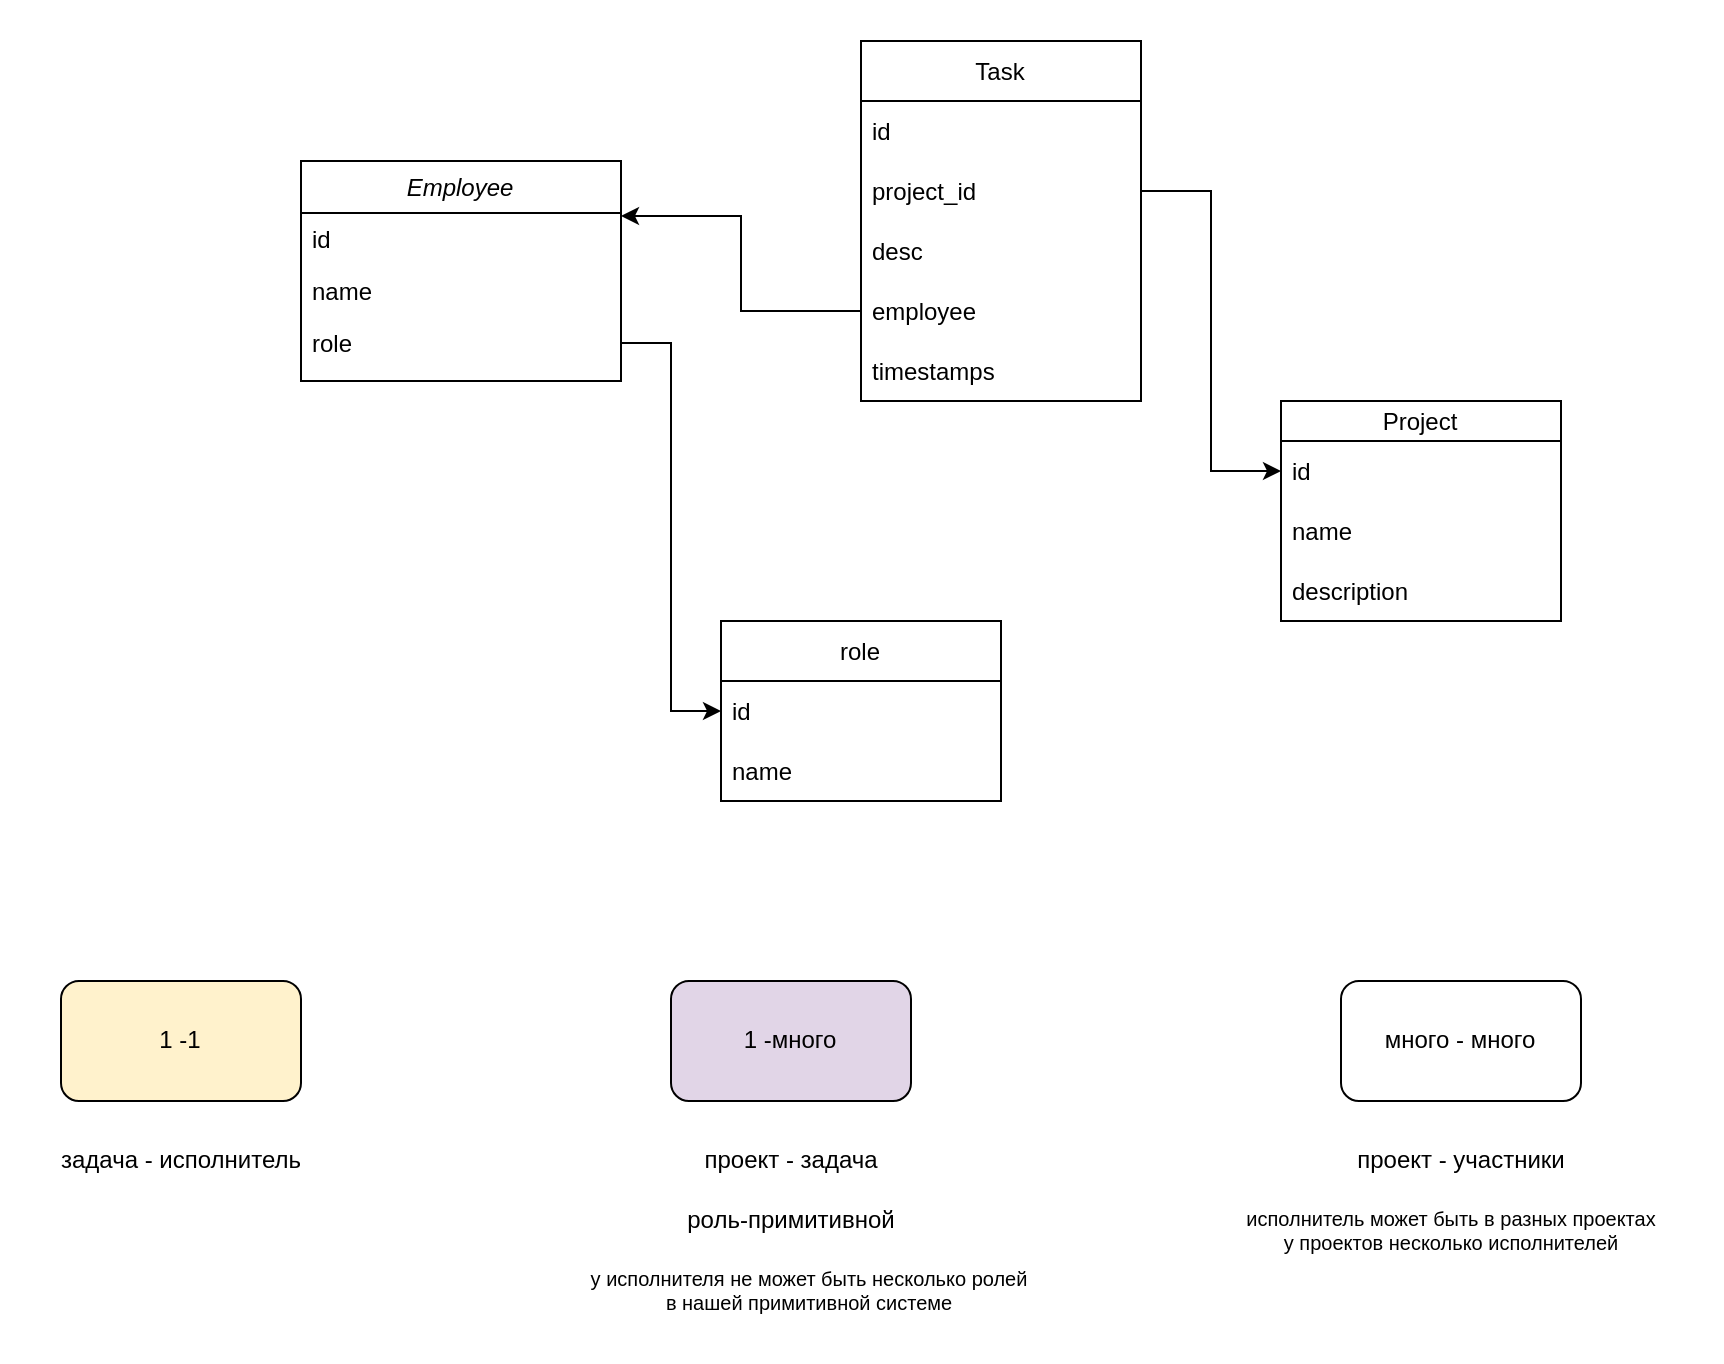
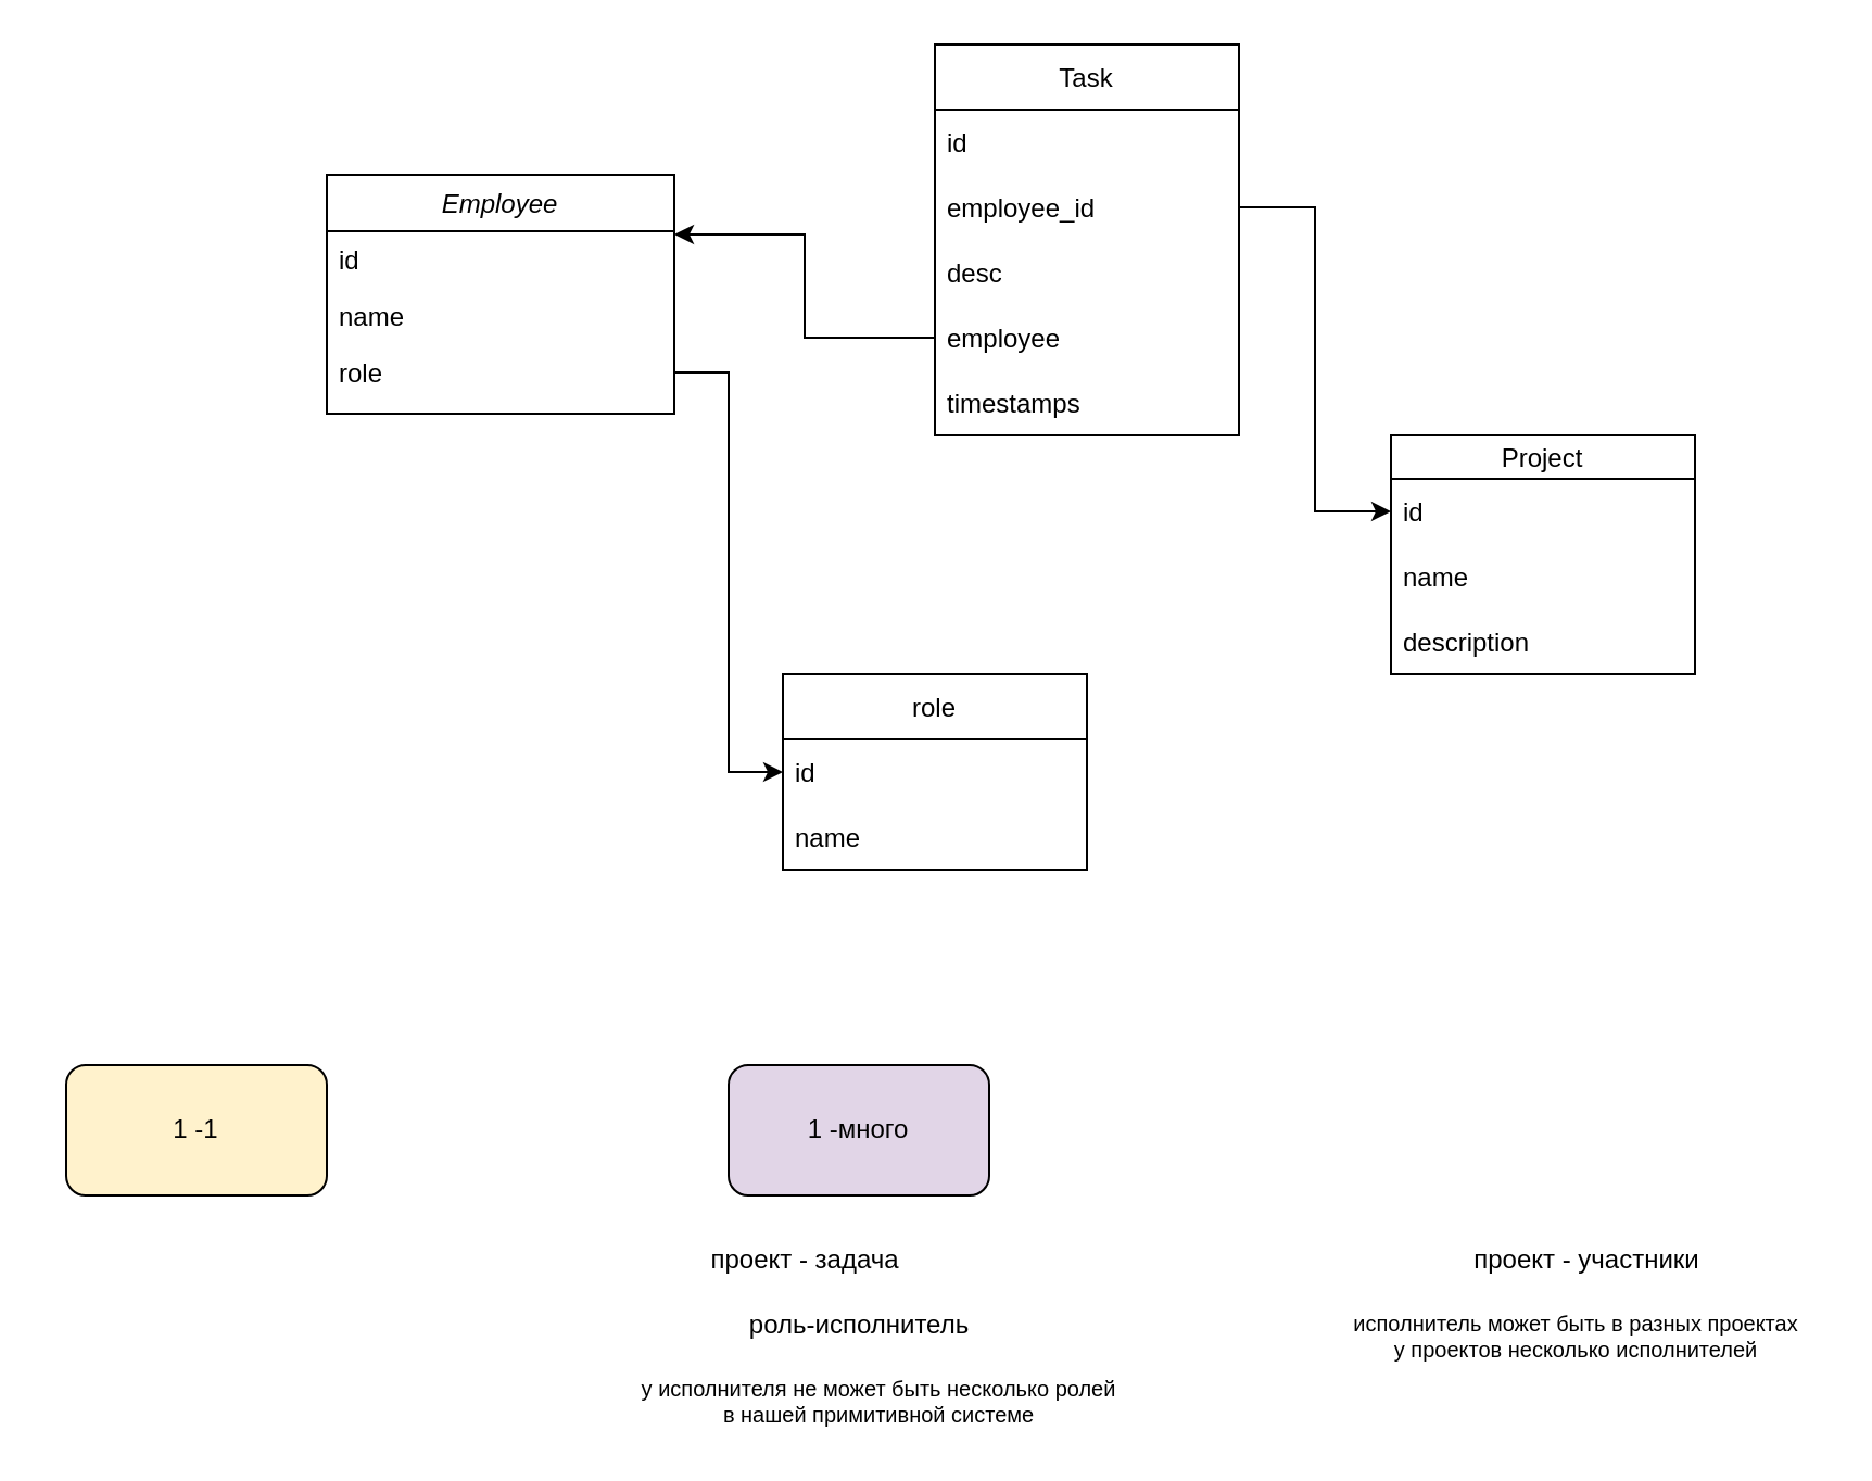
  <mxCell id="0" />
  <mxCell id="1" parent="0" />
  <mxCell id="2" value="Employee" style="swimlane;fontStyle=2;align=center;verticalAlign=top;childLayout=stackLayout;horizontal=1;startSize=26;horizontalStack=0;resizeParent=1;resizeLast=0;collapsible=1;marginBottom=0;rounded=0;shadow=0;strokeWidth=1;" parent="1" vertex="1"><mxGeometry x="150" y="80" width="160" height="110" as="geometry"><mxRectangle x="230" y="140" width="160" height="26" as="alternateBounds" /></mxGeometry></mxCell>
  <mxCell id="3" value="id    " style="text;align=left;verticalAlign=top;spacingLeft=4;spacingRight=4;overflow=hidden;rotatable=0;points=[[0,0.5],[1,0.5]];portConstraint=eastwest;" parent="2" vertex="1"><mxGeometry y="26" width="160" height="26" as="geometry" /></mxCell>
  <mxCell id="4" value="name" style="text;align=left;verticalAlign=top;spacingLeft=4;spacingRight=4;overflow=hidden;rotatable=0;points=[[0,0.5],[1,0.5]];portConstraint=eastwest;rounded=0;shadow=0;html=0;" parent="2" vertex="1"><mxGeometry y="52" width="160" height="26" as="geometry" /></mxCell>
  <mxCell id="5" value="role" style="text;align=left;verticalAlign=top;spacingLeft=4;spacingRight=4;overflow=hidden;rotatable=0;points=[[0,0.5],[1,0.5]];portConstraint=eastwest;rounded=0;shadow=0;html=0;" vertex="1" parent="2"><mxGeometry y="78" width="160" height="26" as="geometry" /></mxCell>
  <mxCell id="6" value="Project" style="swimlane;fontStyle=0;childLayout=stackLayout;horizontal=1;startSize=20;horizontalStack=0;resizeParent=1;resizeParentMax=0;resizeLast=0;collapsible=1;marginBottom=0;align=center;" vertex="1" parent="1"><mxGeometry x="640" y="200" width="140" height="110" as="geometry" /></mxCell>
  <mxCell id="7" value="id" style="text;strokeColor=none;fillColor=none;align=left;verticalAlign=middle;spacingLeft=4;spacingRight=4;overflow=hidden;points=[[0,0.5],[1,0.5]];portConstraint=eastwest;rotatable=0;" vertex="1" parent="6"><mxGeometry y="20" width="140" height="30" as="geometry" /></mxCell>
  <mxCell id="8" value="name" style="text;strokeColor=none;fillColor=none;align=left;verticalAlign=middle;spacingLeft=4;spacingRight=4;overflow=hidden;points=[[0,0.5],[1,0.5]];portConstraint=eastwest;rotatable=0;" vertex="1" parent="6"><mxGeometry y="50" width="140" height="30" as="geometry" /></mxCell>
  <mxCell id="9" value="description" style="text;strokeColor=none;fillColor=none;align=left;verticalAlign=middle;spacingLeft=4;spacingRight=4;overflow=hidden;points=[[0,0.5],[1,0.5]];portConstraint=eastwest;rotatable=0;" vertex="1" parent="6"><mxGeometry y="80" width="140" height="30" as="geometry" /></mxCell>
- <mxCell id="10" value="задача - исполнитель" style="text;html=1;align=center;verticalAlign=middle;resizable=0;points=[];autosize=1;strokeColor=none;fillColor=none;" vertex="1" parent="1"><mxGeometry x="20" y="570" width="140" height="20" as="geometry" /></mxCell>
- <mxCell id="11" value="проект - задача" style="text;html=1;align=center;verticalAlign=middle;resizable=0;points=[];autosize=1;strokeColor=none;fillColor=none;" vertex="1" parent="1"><mxGeometry x="345" y="570" width="100" height="20" as="geometry" /></mxCell>
+ <mxCell id="11" value="проект - задача" style="text;html=1;align=center;verticalAlign=middle;resizable=0;points=[];autosize=1;strokeColor=none;fillColor=none;" vertex="1" parent="1"><mxGeometry x="320" y="570" width="100" height="20" as="geometry" /></mxCell>
  <mxCell id="12" value="исполнитель может быть в разных проектах&lt;br style=&quot;font-size: 10px;&quot;&gt;у проектов несколько исполнителей" style="text;align=center;verticalAlign=middle;resizable=0;points=[];autosize=1;strokeColor=none;fillColor=none;fontSize=10;spacing=0;html=1;" vertex="1" parent="1"><mxGeometry x="610" y="600" width="230" height="30" as="geometry" /></mxCell>
  <mxCell id="13" value="проект - участники" style="text;html=1;align=center;verticalAlign=middle;resizable=0;points=[];autosize=1;strokeColor=none;fillColor=none;" vertex="1" parent="1"><mxGeometry x="670" y="570" width="120" height="20" as="geometry" /></mxCell>
  <mxCell id="14" value="1 -1" style="rounded=1;whiteSpace=wrap;html=1;align=center;fillColor=#fff2cc;" vertex="1" parent="1"><mxGeometry x="30" y="490" width="120" height="60" as="geometry" /></mxCell>
- <mxCell id="15" value="много - много" style="rounded=1;whiteSpace=wrap;html=1;align=center;" vertex="1" parent="1"><mxGeometry x="670" y="490" width="120" height="60" as="geometry" /></mxCell>
  <mxCell id="16" value="1 -много" style="rounded=1;whiteSpace=wrap;html=1;align=center;fillColor=#e1d5e7;" vertex="1" parent="1"><mxGeometry x="335" y="490" width="120" height="60" as="geometry" /></mxCell>
  <mxCell id="17" value="role" style="swimlane;fontStyle=0;childLayout=stackLayout;horizontal=1;startSize=30;horizontalStack=0;resizeParent=1;resizeParentMax=0;resizeLast=0;collapsible=1;marginBottom=0;" vertex="1" parent="1"><mxGeometry x="360" y="310" width="140" height="90" as="geometry" /></mxCell>
  <mxCell id="18" value="id" style="text;strokeColor=none;fillColor=none;align=left;verticalAlign=middle;spacingLeft=4;spacingRight=4;overflow=hidden;points=[[0,0.5],[1,0.5]];portConstraint=eastwest;rotatable=0;" vertex="1" parent="17"><mxGeometry y="30" width="140" height="30" as="geometry" /></mxCell>
  <mxCell id="19" value="name" style="text;strokeColor=none;fillColor=none;align=left;verticalAlign=middle;spacingLeft=4;spacingRight=4;overflow=hidden;points=[[0,0.5],[1,0.5]];portConstraint=eastwest;rotatable=0;" vertex="1" parent="17"><mxGeometry y="60" width="140" height="30" as="geometry" /></mxCell>
  <mxCell id="20" value="Task" style="swimlane;fontStyle=0;childLayout=stackLayout;horizontal=1;startSize=30;horizontalStack=0;resizeParent=1;resizeParentMax=0;resizeLast=0;collapsible=1;marginBottom=0;" vertex="1" parent="1"><mxGeometry x="430" y="20" width="140" height="180" as="geometry" /></mxCell>
  <mxCell id="21" value="id    " style="text;strokeColor=none;fillColor=none;align=left;verticalAlign=middle;spacingLeft=4;spacingRight=4;overflow=hidden;points=[[0,0.5],[1,0.5]];portConstraint=eastwest;rotatable=0;" vertex="1" parent="20"><mxGeometry y="30" width="140" height="30" as="geometry" /></mxCell>
- <mxCell id="22" value="project_id" style="text;strokeColor=none;fillColor=none;align=left;verticalAlign=middle;spacingLeft=4;spacingRight=4;overflow=hidden;points=[[0,0.5],[1,0.5]];portConstraint=eastwest;rotatable=0;" vertex="1" parent="20"><mxGeometry y="60" width="140" height="30" as="geometry" /></mxCell>
+ <mxCell id="22" value="employee_id" style="text;strokeColor=none;fillColor=none;align=left;verticalAlign=middle;spacingLeft=4;spacingRight=4;overflow=hidden;points=[[0,0.5],[1,0.5]];portConstraint=eastwest;rotatable=0;" vertex="1" parent="20"><mxGeometry y="60" width="140" height="30" as="geometry" /></mxCell>
  <mxCell id="23" value="desc" style="text;strokeColor=none;fillColor=none;align=left;verticalAlign=middle;spacingLeft=4;spacingRight=4;overflow=hidden;points=[[0,0.5],[1,0.5]];portConstraint=eastwest;rotatable=0;" vertex="1" parent="20"><mxGeometry y="90" width="140" height="30" as="geometry" /></mxCell>
  <mxCell id="24" value="employee" style="text;strokeColor=none;fillColor=none;align=left;verticalAlign=middle;spacingLeft=4;spacingRight=4;overflow=hidden;points=[[0,0.5],[1,0.5]];portConstraint=eastwest;rotatable=0;" vertex="1" parent="20"><mxGeometry y="120" width="140" height="30" as="geometry" /></mxCell>
  <mxCell id="25" value="timestamps" style="text;strokeColor=none;fillColor=none;align=left;verticalAlign=middle;spacingLeft=4;spacingRight=4;overflow=hidden;points=[[0,0.5],[1,0.5]];portConstraint=eastwest;rotatable=0;" vertex="1" parent="20"><mxGeometry y="150" width="140" height="30" as="geometry" /></mxCell>
  <mxCell id="26" style="edgeStyle=orthogonalEdgeStyle;rounded=0;orthogonalLoop=1;jettySize=auto;html=1;entryX=0;entryY=0.5;entryDx=0;entryDy=0;" edge="1" parent="1" source="22" target="7"><mxGeometry relative="1" as="geometry" /></mxCell>
  <mxCell id="27" style="edgeStyle=orthogonalEdgeStyle;rounded=0;orthogonalLoop=1;jettySize=auto;html=1;entryX=1;entryY=0.25;entryDx=0;entryDy=0;" edge="1" parent="1" source="24" target="2"><mxGeometry relative="1" as="geometry" /></mxCell>
  <mxCell id="28" style="edgeStyle=orthogonalEdgeStyle;rounded=0;orthogonalLoop=1;jettySize=auto;html=1;entryX=0;entryY=0.5;entryDx=0;entryDy=0;" edge="1" parent="1" source="5" target="18"><mxGeometry relative="1" as="geometry" /></mxCell>
- <mxCell id="29" value="роль-примитивной" style="text;html=1;align=center;verticalAlign=middle;resizable=0;points=[];autosize=1;strokeColor=none;fillColor=none;" vertex="1" parent="1"><mxGeometry x="335" y="600" width="120" height="20" as="geometry" /></mxCell>
+ <mxCell id="29" value="роль-исполнитель" style="text;html=1;align=center;verticalAlign=middle;resizable=0;points=[];autosize=1;strokeColor=none;fillColor=none;" vertex="1" parent="1"><mxGeometry x="335" y="600" width="120" height="20" as="geometry" /></mxCell>
  <mxCell id="30" value="&lt;div style=&quot;font-size: 10px&quot;&gt;у исполнителя не может быть несколько ролей&lt;/div&gt;&lt;div&gt;в нашей примитивной системе&lt;/div&gt;" style="text;html=1;align=center;verticalAlign=middle;resizable=0;points=[];autosize=1;strokeColor=none;fillColor=none;fontSize=10;" vertex="1" parent="1"><mxGeometry x="279" y="630" width="250" height="30" as="geometry" /></mxCell>
